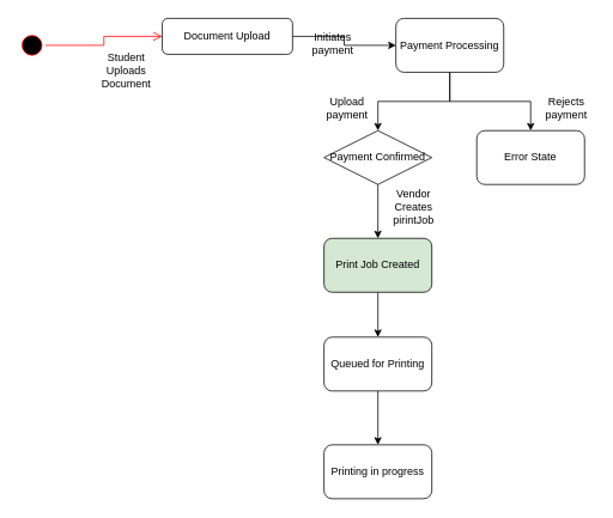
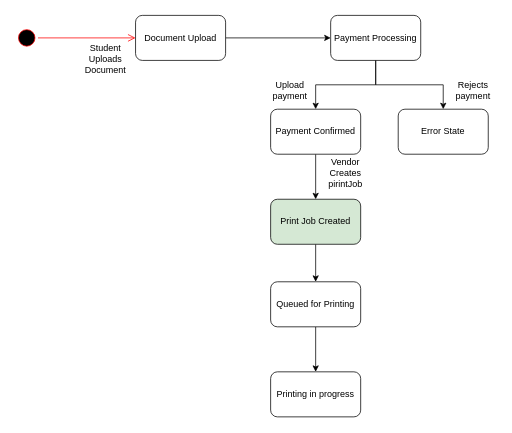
  <mxCell id="0" />
  <mxCell id="1" parent="0" />
  <mxCell id="2" value="" style="ellipse;html=1;shape=startState;fillColor=#000000;strokeColor=#ff0000;" vertex="1" parent="1"><mxGeometry x="20" y="35" width="30" height="30" as="geometry" /></mxCell>
  <mxCell id="3" value="" style="edgeStyle=orthogonalEdgeStyle;html=1;verticalAlign=bottom;endArrow=open;endSize=8;strokeColor=#ff0000;rounded=0;" edge="1" source="2" parent="1" target="5"><mxGeometry relative="1" as="geometry"><mxPoint x="70" y="125" as="targetPoint" /></mxGeometry></mxCell>
  <mxCell id="4" style="edgeStyle=orthogonalEdgeStyle;rounded=0;orthogonalLoop=1;jettySize=auto;html=1;" edge="1" parent="1" source="5" target="8"><mxGeometry relative="1" as="geometry" /></mxCell>
- <mxCell id="5" value="Document Upload" style="rounded=1;whiteSpace=wrap;html=1;" vertex="1" parent="1"><mxGeometry x="180" y="20" width="145" height="40" as="geometry" /></mxCell>
+ <mxCell id="5" value="Document Upload" style="rounded=1;whiteSpace=wrap;html=1;" vertex="1" parent="1"><mxGeometry x="180" y="20" width="120" height="60" as="geometry" /></mxCell>
  <mxCell id="6" value="Student Uploads Document&lt;div&gt;&lt;br&gt;&lt;/div&gt;" style="text;html=1;align=center;verticalAlign=middle;whiteSpace=wrap;rounded=0;" vertex="1" parent="1"><mxGeometry x="110" y="70" width="60" height="30" as="geometry" /></mxCell>
  <mxCell id="7" style="edgeStyle=orthogonalEdgeStyle;rounded=0;orthogonalLoop=1;jettySize=auto;html=1;" edge="1" parent="1" source="8" target="11"><mxGeometry relative="1" as="geometry" /></mxCell>
  <mxCell id="8" value="Payment Processing" style="rounded=1;whiteSpace=wrap;html=1;" vertex="1" parent="1"><mxGeometry x="440" y="20" width="120" height="60" as="geometry" /></mxCell>
  <mxCell id="9" style="edgeStyle=orthogonalEdgeStyle;rounded=0;orthogonalLoop=1;jettySize=auto;html=1;" edge="1" parent="1" source="10" target="14"><mxGeometry relative="1" as="geometry" /></mxCell>
- <mxCell id="10" value="Payment Confirmed" style="rhombus;whiteSpace=wrap;html=1;" vertex="1" parent="1"><mxGeometry x="360" y="145" width="120" height="60" as="geometry" /></mxCell>
+ <mxCell id="10" value="Payment Confirmed" style="rounded=1;whiteSpace=wrap;html=1;" vertex="1" parent="1"><mxGeometry x="360" y="145" width="120" height="60" as="geometry" /></mxCell>
  <mxCell id="11" value="Error State" style="rounded=1;whiteSpace=wrap;html=1;" vertex="1" parent="1"><mxGeometry x="530" y="145" width="120" height="60" as="geometry" /></mxCell>
  <mxCell id="12" style="edgeStyle=orthogonalEdgeStyle;rounded=0;orthogonalLoop=1;jettySize=auto;html=1;entryX=0.5;entryY=0;entryDx=0;entryDy=0;" edge="1" parent="1" source="8" target="10"><mxGeometry relative="1" as="geometry" /></mxCell>
  <mxCell id="13" style="edgeStyle=orthogonalEdgeStyle;rounded=0;orthogonalLoop=1;jettySize=auto;html=1;entryX=0.5;entryY=0;entryDx=0;entryDy=0;" edge="1" parent="1" source="14" target="20"><mxGeometry relative="1" as="geometry" /></mxCell>
  <mxCell id="14" value="Print Job Created" style="rounded=1;whiteSpace=wrap;html=1;fillColor=#d5e8d4;" vertex="1" parent="1"><mxGeometry x="360" y="265" width="120" height="60" as="geometry" /></mxCell>
  <mxCell id="15" value="&lt;div&gt;Upload payment&lt;/div&gt;" style="text;html=1;align=center;verticalAlign=middle;whiteSpace=wrap;rounded=0;" vertex="1" parent="1"><mxGeometry x="356" y="105" width="60" height="30" as="geometry" /></mxCell>
  <mxCell id="16" value="&lt;div&gt;Rejects payment&lt;/div&gt;" style="text;html=1;align=center;verticalAlign=middle;whiteSpace=wrap;rounded=0;" vertex="1" parent="1"><mxGeometry x="600" y="105" width="60" height="30" as="geometry" /></mxCell>
- <mxCell id="17" value="&lt;div&gt;Initiates payment&lt;/div&gt;" style="text;html=1;align=center;verticalAlign=middle;whiteSpace=wrap;rounded=0;" vertex="1" parent="1"><mxGeometry x="340" y="33" width="60" height="30" as="geometry" /></mxCell>
  <mxCell id="18" value="&lt;div&gt;Vendor Creates pirintJob&lt;/div&gt;" style="text;html=1;align=center;verticalAlign=middle;whiteSpace=wrap;rounded=0;" vertex="1" parent="1"><mxGeometry x="430" y="215" width="60" height="30" as="geometry" /></mxCell>
  <mxCell id="19" style="edgeStyle=orthogonalEdgeStyle;rounded=0;orthogonalLoop=1;jettySize=auto;html=1;entryX=0.5;entryY=0;entryDx=0;entryDy=0;" edge="1" parent="1" source="20" target="21"><mxGeometry relative="1" as="geometry" /></mxCell>
  <mxCell id="20" value="Queued for Printing" style="rounded=1;whiteSpace=wrap;html=1;" vertex="1" parent="1"><mxGeometry x="360" y="375" width="120" height="60" as="geometry" /></mxCell>
  <mxCell id="21" value="Printing in progress" style="rounded=1;whiteSpace=wrap;html=1;" vertex="1" parent="1"><mxGeometry x="360" y="495" width="120" height="60" as="geometry" /></mxCell>
